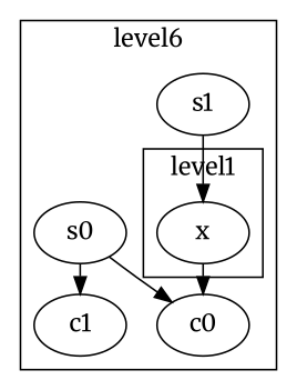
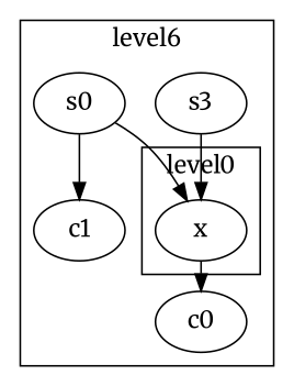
  digraph {
    fontname=Merriweather
    nodesep=0.25
    ranksep=0.25
    node [fontname=Merriweather]
    edge [fontname=Merriweather]
    n1 [label=x]
-   n2 [label=s1]
+   n2 [label=s3]
    n3 [label=s0]
    n4 [label=c0]
    n5 [label=c1]
    subgraph cluster_1 {
      label=level6
      n2
      n3
      n4
      n5
      subgraph cluster_2 {
-       label=level1
+       label=level0
        n1
      }
    }
    n1 -> n4
    n2 -> n1
-   n3 -> n4
+   n3 -> n1
    n3 -> n5
  }
